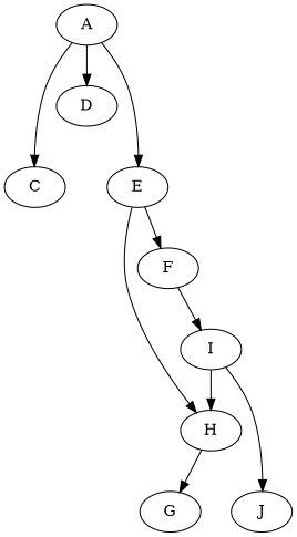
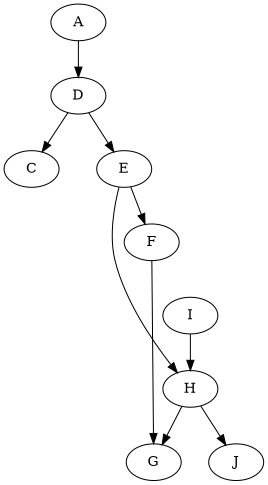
  digraph {
    A
    C
    D
    E
    F
    H
    G
    I
    J
-   A -> C
+   D -> C
    A -> D
-   A -> E
+   D -> E
    E -> F
    E -> H
-   F -> I
+   F -> G
    H -> G
    I -> H
-   I -> J
+   H -> J
  }
